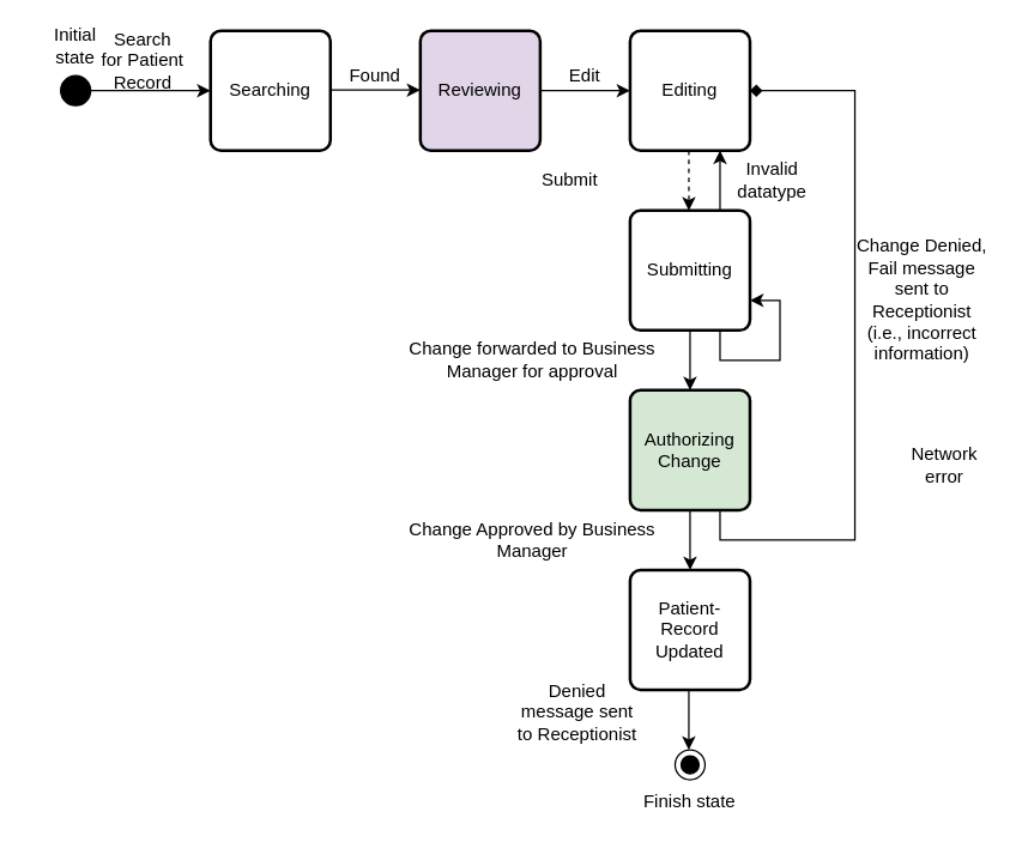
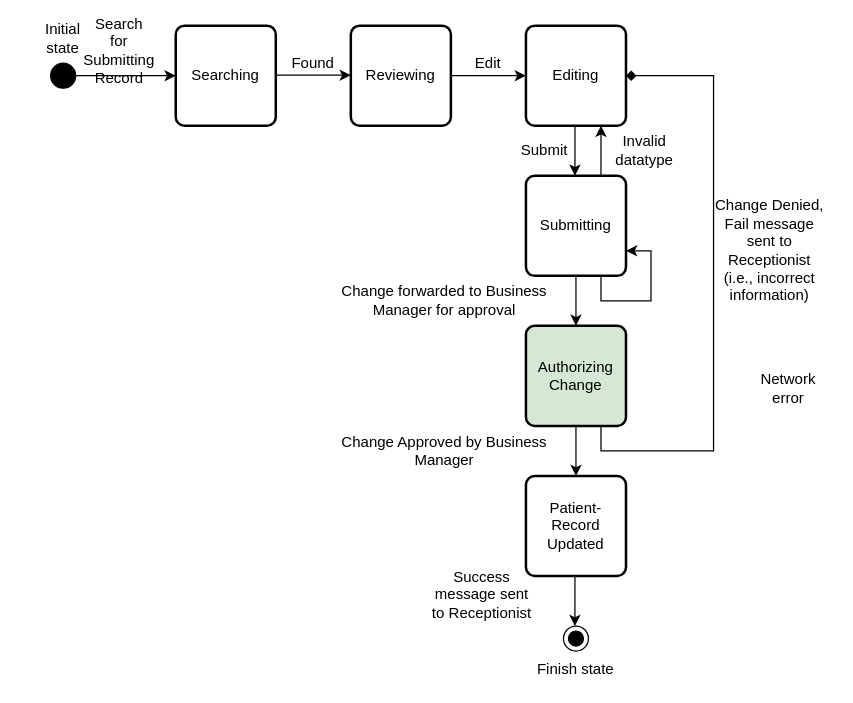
  <mxCell id="0" />
  <mxCell id="1" parent="0" />
  <mxCell id="2" value="" style="ellipse;fillColor=strokeColor;" parent="1" vertex="1"><mxGeometry x="40" y="50" width="20" height="20" as="geometry" /></mxCell>
  <mxCell id="3" value="Editing" style="rounded=1;absoluteArcSize=1;arcSize=14;whiteSpace=wrap;strokeWidth=2;" parent="1" vertex="1"><mxGeometry x="420" y="20" width="80" height="80" as="geometry" /></mxCell>
  <mxCell id="4" value="Submitting" style="rounded=1;absoluteArcSize=1;arcSize=14;whiteSpace=wrap;strokeWidth=2;" parent="1" vertex="1"><mxGeometry x="420" y="140" width="80" height="80" as="geometry" /></mxCell>
  <mxCell id="5" value="" style="curved=1;startArrow=none;;exitX=1;exitY=0.5;entryX=0;entryY=0.75;entryDx=0;entryDy=0;exitDx=0;exitDy=0;" parent="1" source="2" edge="1"><mxGeometry relative="1" as="geometry"><Array as="points" /><mxPoint x="140" y="60" as="targetPoint" /></mxGeometry></mxCell>
- <mxCell id="6" value="" style="startArrow=none;exitX=0.5;exitY=1;entryX=0.49;entryY=-0.01;edgeStyle=orthogonalEdgeStyle;rounded=0;curved=0;exitDx=0;exitDy=0;dashed=1;" parent="1" source="3" target="4" edge="1"><mxGeometry relative="1" as="geometry"><Array as="points"><mxPoint x="460" y="140" /><mxPoint x="459" y="140" /></Array></mxGeometry></mxCell>
+ <mxCell id="6" value="" style="startArrow=none;;exitX=0.5;exitY=1;entryX=0.49;entryY=-0.01;edgeStyle=orthogonalEdgeStyle;rounded=0;curved=0;exitDx=0;exitDy=0;" parent="1" source="3" target="4" edge="1"><mxGeometry relative="1" as="geometry"><Array as="points"><mxPoint x="460" y="140" /><mxPoint x="459" y="140" /></Array></mxGeometry></mxCell>
  <mxCell id="7" value="" style="curved=0;startArrow=none;;entryX=0.5;entryY=0;rounded=0;entryDx=0;entryDy=0;" parent="1" edge="1"><mxGeometry relative="1" as="geometry"><Array as="points" /><mxPoint x="460" y="220" as="sourcePoint" /><mxPoint x="460" y="260" as="targetPoint" /></mxGeometry></mxCell>
  <mxCell id="8" value="&lt;div&gt;Initial&lt;/div&gt;&lt;div&gt;state&lt;/div&gt;" style="text;html=1;align=center;verticalAlign=middle;whiteSpace=wrap;rounded=0;" parent="1" vertex="1"><mxGeometry x="20" y="20" width="60" height="20" as="geometry" /></mxCell>
  <mxCell id="9" value="Change forwarded to Business Manager for approval" style="text;html=1;align=center;verticalAlign=middle;whiteSpace=wrap;rounded=0;" parent="1" vertex="1"><mxGeometry x="260" y="230" width="190" height="20" as="geometry" /></mxCell>
  <mxCell id="10" value="Authorizing Change" style="rounded=1;absoluteArcSize=1;arcSize=14;whiteSpace=wrap;strokeWidth=2;fillColor=#d5e8d4;" parent="1" vertex="1"><mxGeometry x="420" y="260" width="80" height="80" as="geometry" /></mxCell>
  <mxCell id="11" value="Change Approved by Business Manager" style="text;html=1;align=center;verticalAlign=middle;whiteSpace=wrap;rounded=0;" parent="1" vertex="1"><mxGeometry x="260" y="350" width="190" height="20" as="geometry" /></mxCell>
  <mxCell id="12" value="" style="curved=0;startArrow=none;;entryX=0.5;entryY=0;rounded=0;entryDx=0;entryDy=0;exitX=0.5;exitY=1;exitDx=0;exitDy=0;" parent="1" source="10" edge="1"><mxGeometry relative="1" as="geometry"><Array as="points" /><mxPoint x="460" y="340" as="sourcePoint" /><mxPoint x="460" y="380" as="targetPoint" /></mxGeometry></mxCell>
  <mxCell id="13" value="Patient-Record Updated" style="rounded=1;absoluteArcSize=1;arcSize=14;whiteSpace=wrap;strokeWidth=2;" parent="1" vertex="1"><mxGeometry x="420" y="380" width="80" height="80" as="geometry" /></mxCell>
  <mxCell id="14" value="" style="endArrow=classic;html=1;rounded=0;edgeStyle=orthogonalEdgeStyle;exitX=0.75;exitY=0;exitDx=0;exitDy=0;entryX=0.75;entryY=1;entryDx=0;entryDy=0;" parent="1" target="3" edge="1"><mxGeometry width="50" height="50" relative="1" as="geometry"><mxPoint x="480" y="140" as="sourcePoint" /><mxPoint x="500" y="160" as="targetPoint" /><Array as="points"><mxPoint x="480" y="140" /><mxPoint x="480" y="140" /></Array></mxGeometry></mxCell>
  <mxCell id="15" value="Invalid datatype" style="text;html=1;align=center;verticalAlign=middle;whiteSpace=wrap;rounded=0;" parent="1" vertex="1"><mxGeometry x="480" y="100" width="70" height="40" as="geometry" /></mxCell>
  <mxCell id="16" value="" style="endArrow=diamond;html=1;rounded=0;edgeStyle=orthogonalEdgeStyle;exitX=0.75;exitY=1;exitDx=0;exitDy=0;endFill=1;entryX=1;entryY=0.5;entryDx=0;entryDy=0;startArrow=none;startFill=0;" parent="1" source="10" target="3" edge="1"><mxGeometry width="50" height="50" relative="1" as="geometry"><mxPoint x="500" y="299.5" as="sourcePoint" /><mxPoint x="590" y="60" as="targetPoint" /><Array as="points"><mxPoint x="480" y="360" /><mxPoint x="570" y="360" /><mxPoint x="570" y="60" /></Array></mxGeometry></mxCell>
- <mxCell id="17" value="Denied message sent to Receptionist" style="text;html=1;align=center;verticalAlign=middle;whiteSpace=wrap;rounded=0;" parent="1" vertex="1"><mxGeometry x="340" y="450" width="90" height="50" as="geometry" /></mxCell>
+ <mxCell id="17" value="Success message sent to Receptionist" style="text;html=1;align=center;verticalAlign=middle;whiteSpace=wrap;rounded=0;" parent="1" vertex="1"><mxGeometry x="340" y="450" width="90" height="50" as="geometry" /></mxCell>
  <mxCell id="18" value="" style="endArrow=classic;html=1;rounded=0;edgeStyle=orthogonalEdgeStyle;exitX=0.75;exitY=1;exitDx=0;exitDy=0;entryX=1;entryY=0.75;entryDx=0;entryDy=0;" parent="1" source="4" target="4" edge="1"><mxGeometry width="50" height="50" relative="1" as="geometry"><mxPoint x="480" y="380" as="sourcePoint" /><mxPoint x="500" y="400" as="targetPoint" /><Array as="points"><mxPoint x="480" y="240" /><mxPoint x="520" y="240" /><mxPoint x="520" y="200" /></Array></mxGeometry></mxCell>
  <mxCell id="19" value="Network error" style="text;html=1;align=center;verticalAlign=middle;whiteSpace=wrap;rounded=0;" parent="1" vertex="1"><mxGeometry x="605" y="290" width="50" height="40" as="geometry" /></mxCell>
- <mxCell id="20" value="Reviewing" style="rounded=1;absoluteArcSize=1;arcSize=14;whiteSpace=wrap;strokeWidth=2;fillColor=#e1d5e7;" parent="1" vertex="1"><mxGeometry x="280" y="20" width="80" height="80" as="geometry" /></mxCell>
+ <mxCell id="20" value="Reviewing" style="rounded=1;absoluteArcSize=1;arcSize=14;whiteSpace=wrap;strokeWidth=2;" parent="1" vertex="1"><mxGeometry x="280" y="20" width="80" height="80" as="geometry" /></mxCell>
  <mxCell id="21" value="" style="curved=1;startArrow=none;;exitX=1;exitY=0.75;exitDx=0;exitDy=0;entryX=0;entryY=0.75;entryDx=0;entryDy=0;" parent="1" edge="1"><mxGeometry relative="1" as="geometry"><Array as="points" /><mxPoint x="360" y="60" as="sourcePoint" /><mxPoint x="420" y="60" as="targetPoint" /></mxGeometry></mxCell>
  <mxCell id="22" value="Edit" style="text;html=1;align=center;verticalAlign=middle;whiteSpace=wrap;rounded=0;" parent="1" vertex="1"><mxGeometry x="370" y="40" width="40" height="20" as="geometry" /></mxCell>
  <mxCell id="23" value="Searching" style="rounded=1;absoluteArcSize=1;arcSize=14;whiteSpace=wrap;strokeWidth=2;" parent="1" vertex="1"><mxGeometry x="140" y="20" width="80" height="80" as="geometry" /></mxCell>
  <mxCell id="24" value="" style="curved=1;startArrow=none;;exitX=1;exitY=0.75;exitDx=0;exitDy=0;entryX=0;entryY=0.75;entryDx=0;entryDy=0;" parent="1" edge="1"><mxGeometry relative="1" as="geometry"><Array as="points" /><mxPoint x="220" y="59.58" as="sourcePoint" /><mxPoint x="280" y="59.58" as="targetPoint" /></mxGeometry></mxCell>
  <mxCell id="25" value="Found" style="text;html=1;align=center;verticalAlign=middle;whiteSpace=wrap;rounded=0;" parent="1" vertex="1"><mxGeometry x="230" y="40" width="40" height="20" as="geometry" /></mxCell>
- <mxCell id="26" value="&lt;div&gt;Search&lt;/div&gt;&lt;div&gt;for Patient Record&lt;/div&gt;" style="text;html=1;align=center;verticalAlign=middle;whiteSpace=wrap;rounded=0;" parent="1" vertex="1"><mxGeometry x="60" y="20" width="70" height="40" as="geometry" /></mxCell>
+ <mxCell id="26" value="&lt;div&gt;Search&lt;/div&gt;&lt;div&gt;for Submitting Record&lt;/div&gt;" style="text;html=1;align=center;verticalAlign=middle;whiteSpace=wrap;rounded=0;" parent="1" vertex="1"><mxGeometry x="60" y="20" width="70" height="40" as="geometry" /></mxCell>
  <mxCell id="27" value="" style="ellipse;shape=endState;fillColor=strokeColor;" parent="1" vertex="1"><mxGeometry x="450" y="500" width="20" height="20" as="geometry" /></mxCell>
  <mxCell id="28" value="Finish state" style="text;html=1;align=center;verticalAlign=middle;whiteSpace=wrap;rounded=0;" parent="1" vertex="1"><mxGeometry x="420" y="530" width="80" height="10" as="geometry" /></mxCell>
- <mxCell id="29" value="Submit" style="text;html=1;align=center;verticalAlign=middle;whiteSpace=wrap;rounded=0;" parent="1" vertex="1"><mxGeometry x="355" y="110" width="50" height="20" as="geometry" /></mxCell>
+ <mxCell id="29" value="Submit" style="text;html=1;align=center;verticalAlign=middle;whiteSpace=wrap;rounded=0;" parent="1" vertex="1"><mxGeometry x="410" y="110" width="50" height="20" as="geometry" /></mxCell>
  <mxCell id="30" value="Change Denied, Fail message sent to Receptionist (i.e., incorrect information)" style="text;html=1;align=center;verticalAlign=middle;whiteSpace=wrap;rounded=0;" parent="1" vertex="1"><mxGeometry x="570" y="150" width="90" height="100" as="geometry" /></mxCell>
  <mxCell id="31" value="" style="curved=0;startArrow=none;;entryX=0.5;entryY=0;rounded=0;entryDx=0;entryDy=0;exitX=0.5;exitY=1;exitDx=0;exitDy=0;" parent="1" edge="1"><mxGeometry relative="1" as="geometry"><Array as="points" /><mxPoint x="459.17" y="460" as="sourcePoint" /><mxPoint x="459.17" y="500" as="targetPoint" /></mxGeometry></mxCell>
